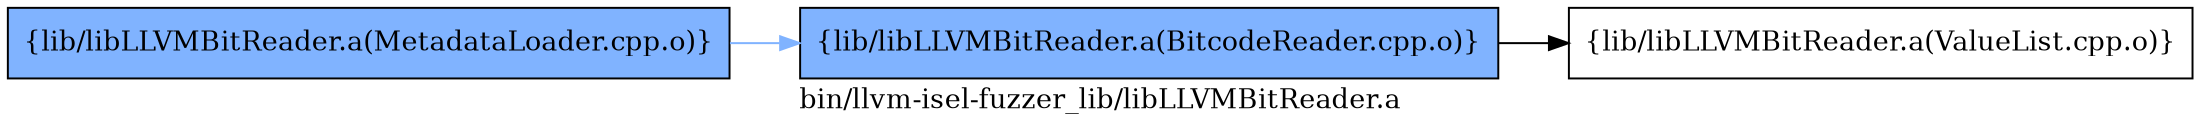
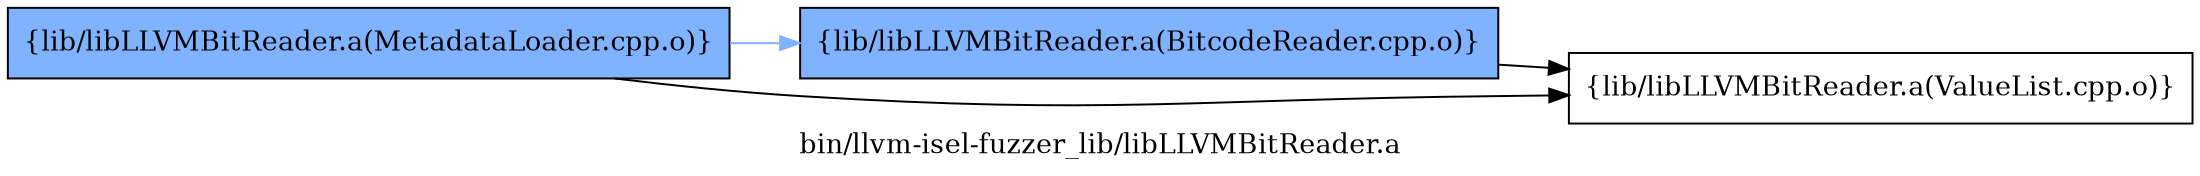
  digraph {
    fontname="DejaVu Serif"
    label="bin/llvm-isel-fuzzer_lib/libLLVMBitReader.a"
    rankdir=LR
    node [fillcolor="0.600000 0.5 1" fontname="DejaVu Serif" group=1 shape=box style=filled]
    edge [fontname="DejaVu Serif"]
    n1 [label="{lib/libLLVMBitReader.a(BitcodeReader.cpp.o)}"]
    n2 [group=0 label="{lib/libLLVMBitReader.a(ValueList.cpp.o)}" fillcolor="" style=""]
    n3 [label="{lib/libLLVMBitReader.a(MetadataLoader.cpp.o)}"]
    subgraph sub_1 {
      rank=same
      n1
    }
    subgraph sub_2 {
      rank=same
      n1
    }
    n1 -> n2
    n3 -> n1 [color="0.600000 0.5 1"]
+   n3 -> n2
  }
